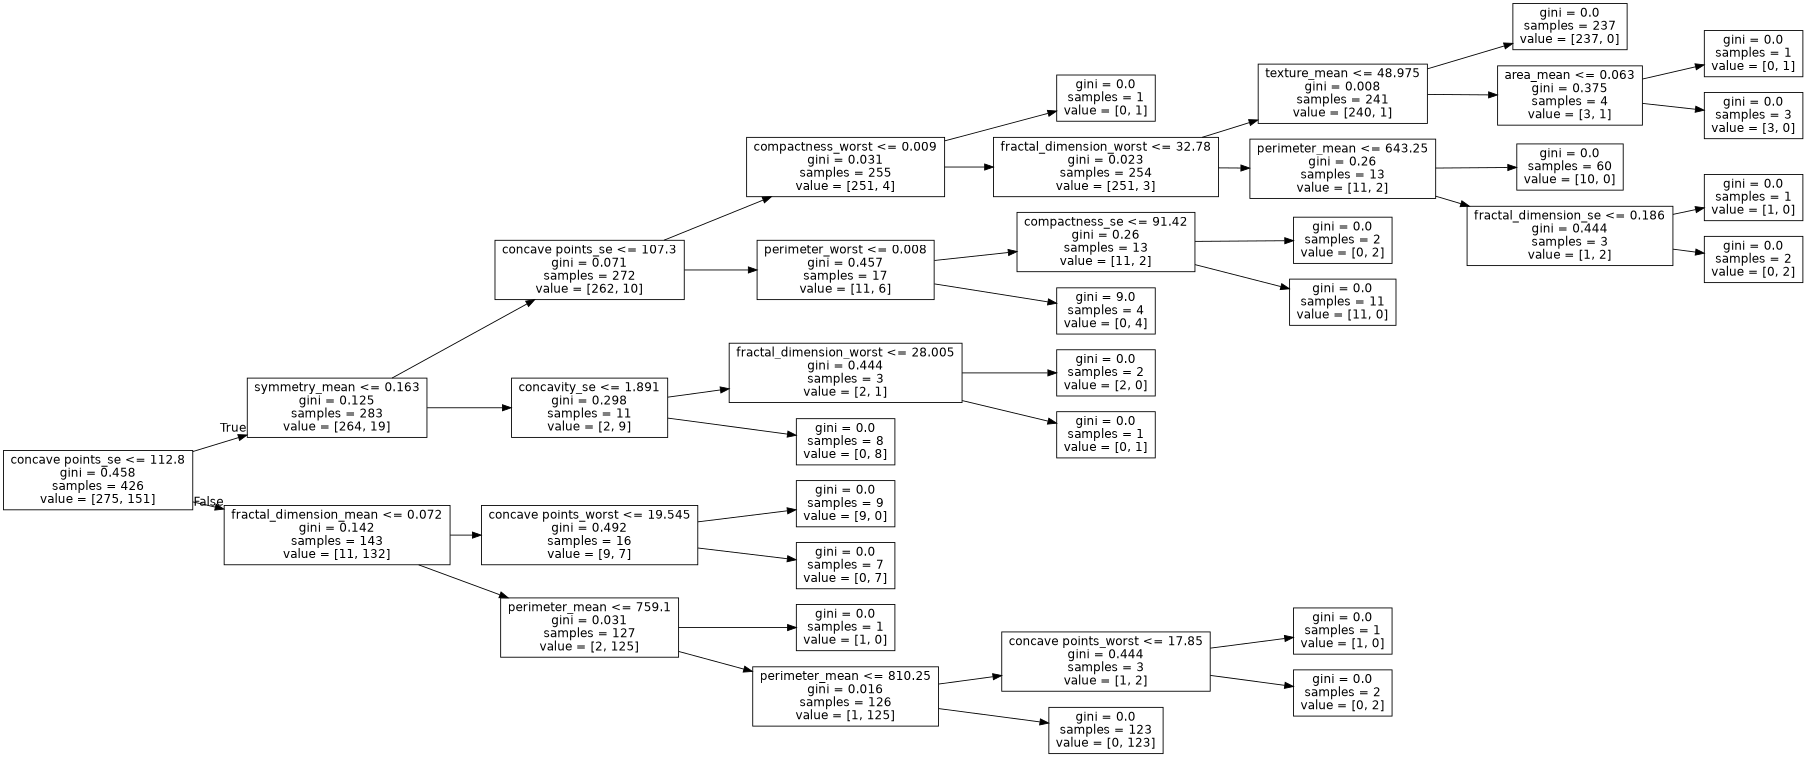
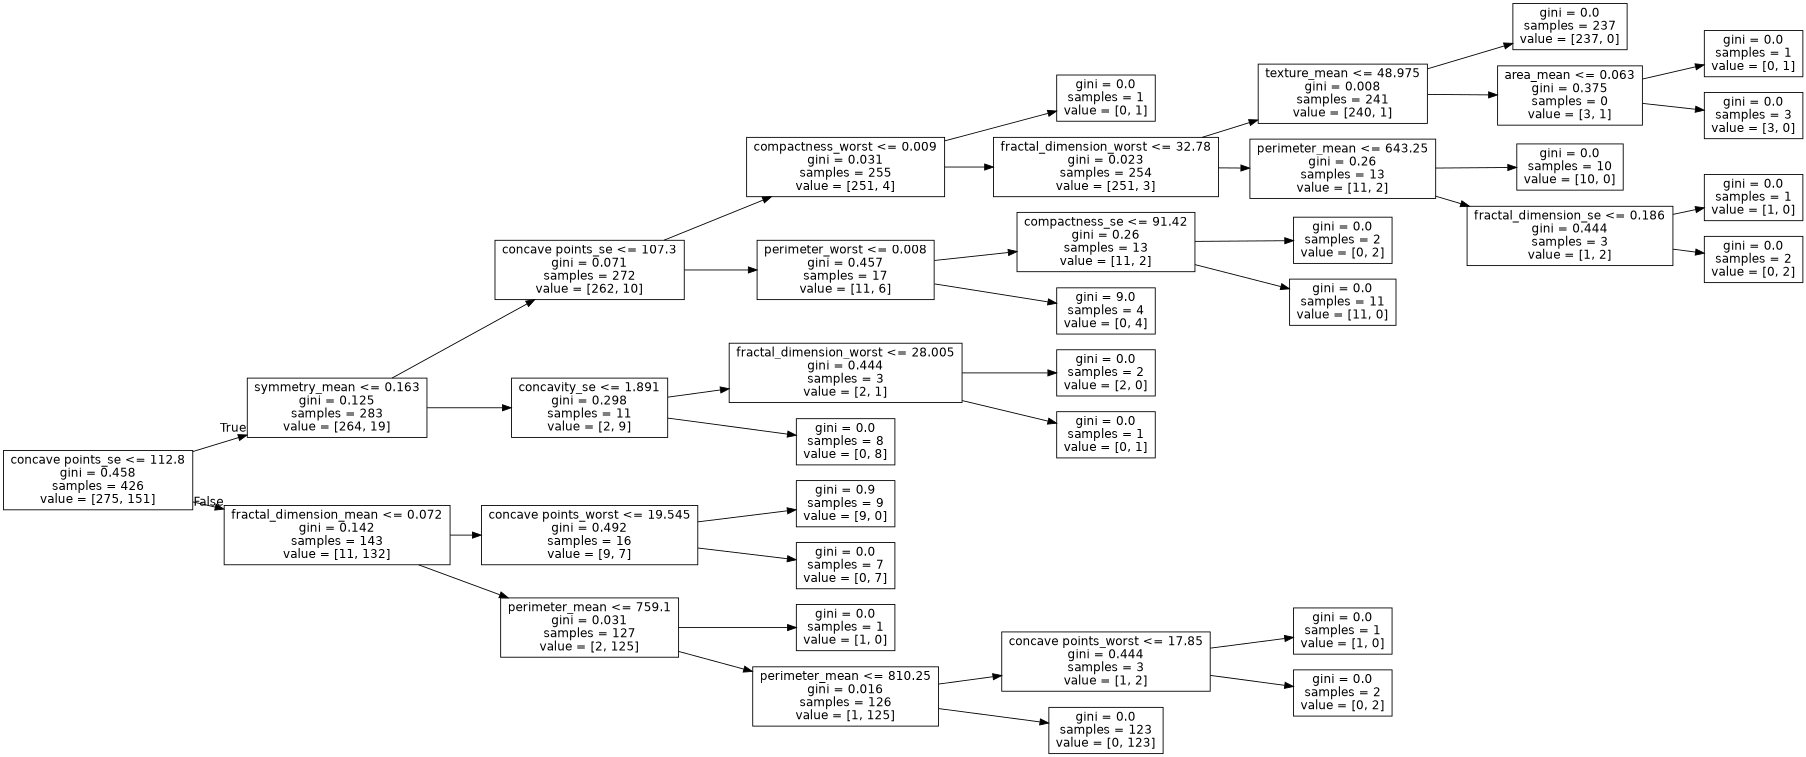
  digraph {
    rankdir=LR
    node [fontname=helvetica shape=box]
    edge [fontname=helvetica]
    n1 [label="concave points_se <= 112.8\ngini = 0.458\nsamples = 426\nvalue = [275, 151]"]
    n2 [label="symmetry_mean <= 0.163\ngini = 0.125\nsamples = 283\nvalue = [264, 19]"]
    n3 [label="fractal_dimension_mean <= 0.072\ngini = 0.142\nsamples = 143\nvalue = [11, 132]"]
    n4 [label="concave points_se <= 107.3\ngini = 0.071\nsamples = 272\nvalue = [262, 10]"]
    n5 [label="concavity_se <= 1.891\ngini = 0.298\nsamples = 11\nvalue = [2, 9]"]
    n6 [label="concave points_worst <= 19.545\ngini = 0.492\nsamples = 16\nvalue = [9, 7]"]
    n7 [label="perimeter_mean <= 759.1\ngini = 0.031\nsamples = 127\nvalue = [2, 125]"]
    n8 [label="compactness_worst <= 0.009\ngini = 0.031\nsamples = 255\nvalue = [251, 4]"]
    n9 [label="perimeter_worst <= 0.008\ngini = 0.457\nsamples = 17\nvalue = [11, 6]"]
    n10 [label="fractal_dimension_worst <= 28.005\ngini = 0.444\nsamples = 3\nvalue = [2, 1]"]
    n11 [label="gini = 0.0\nsamples = 8\nvalue = [0, 8]"]
    n12 [label="gini = 0.0\nsamples = 1\nvalue = [0, 1]"]
    n13 [label="fractal_dimension_worst <= 32.78\ngini = 0.023\nsamples = 254\nvalue = [251, 3]"]
    n14 [label="compactness_se <= 91.42\ngini = 0.26\nsamples = 13\nvalue = [11, 2]"]
    n15 [label="gini = 9.0\nsamples = 4\nvalue = [0, 4]"]
    n16 [label="texture_mean <= 48.975\ngini = 0.008\nsamples = 241\nvalue = [240, 1]"]
    n17 [label="perimeter_mean <= 643.25\ngini = 0.26\nsamples = 13\nvalue = [11, 2]"]
    n18 [label="gini = 0.0\nsamples = 237\nvalue = [237, 0]"]
-   n19 [label="area_mean <= 0.063\ngini = 0.375\nsamples = 4\nvalue = [3, 1]"]
-   n20 [label="gini = 0.0\nsamples = 60\nvalue = [10, 0]"]
+   n19 [label="area_mean <= 0.063\ngini = 0.375\nsamples = 0\nvalue = [3, 1]"]
+   n20 [label="gini = 0.0\nsamples = 10\nvalue = [10, 0]"]
    n21 [label="fractal_dimension_se <= 0.186\ngini = 0.444\nsamples = 3\nvalue = [1, 2]"]
    n22 [label="gini = 0.0\nsamples = 1\nvalue = [0, 1]"]
    n23 [label="gini = 0.0\nsamples = 3\nvalue = [3, 0]"]
    n24 [label="gini = 0.0\nsamples = 1\nvalue = [1, 0]"]
    n25 [label="gini = 0.0\nsamples = 2\nvalue = [0, 2]"]
    n26 [label="gini = 0.0\nsamples = 2\nvalue = [0, 2]"]
    n27 [label="gini = 0.0\nsamples = 11\nvalue = [11, 0]"]
    n28 [label="gini = 0.0\nsamples = 2\nvalue = [2, 0]"]
    n29 [label="gini = 0.0\nsamples = 1\nvalue = [0, 1]"]
-   n30 [label="gini = 0.0\nsamples = 9\nvalue = [9, 0]"]
+   n30 [label="gini = 0.9\nsamples = 9\nvalue = [9, 0]"]
    n31 [label="gini = 0.0\nsamples = 7\nvalue = [0, 7]"]
    n32 [label="gini = 0.0\nsamples = 1\nvalue = [1, 0]"]
    n33 [label="perimeter_mean <= 810.25\ngini = 0.016\nsamples = 126\nvalue = [1, 125]"]
    n34 [label="concave points_worst <= 17.85\ngini = 0.444\nsamples = 3\nvalue = [1, 2]"]
    n35 [label="gini = 0.0\nsamples = 123\nvalue = [0, 123]"]
    n36 [label="gini = 0.0\nsamples = 1\nvalue = [1, 0]"]
    n37 [label="gini = 0.0\nsamples = 2\nvalue = [0, 2]"]
    n1 -> n2 [headlabel=True labelangle=45 labeldistance=2.5]
    n1 -> n3 [headlabel=False labelangle=-45 labeldistance=2.5]
    n2 -> n4
    n2 -> n5
    n3 -> n6
    n3 -> n7
    n4 -> n8
    n4 -> n9
    n5 -> n10
    n5 -> n11
    n6 -> n30
    n6 -> n31
    n7 -> n32
    n7 -> n33
    n8 -> n12
    n8 -> n13
    n9 -> n14
    n9 -> n15
    n10 -> n28
    n10 -> n29
    n13 -> n16
    n13 -> n17
    n14 -> n26
    n14 -> n27
    n16 -> n18
    n16 -> n19
    n17 -> n20
    n17 -> n21
    n19 -> n22
    n19 -> n23
    n21 -> n24
    n21 -> n25
    n33 -> n34
    n33 -> n35
    n34 -> n36
    n34 -> n37
  }
